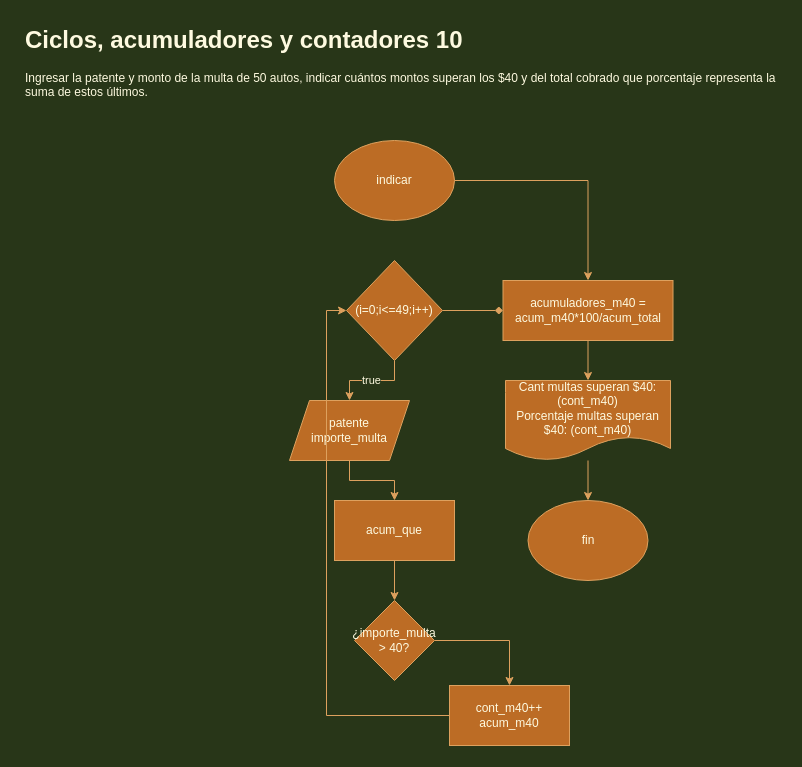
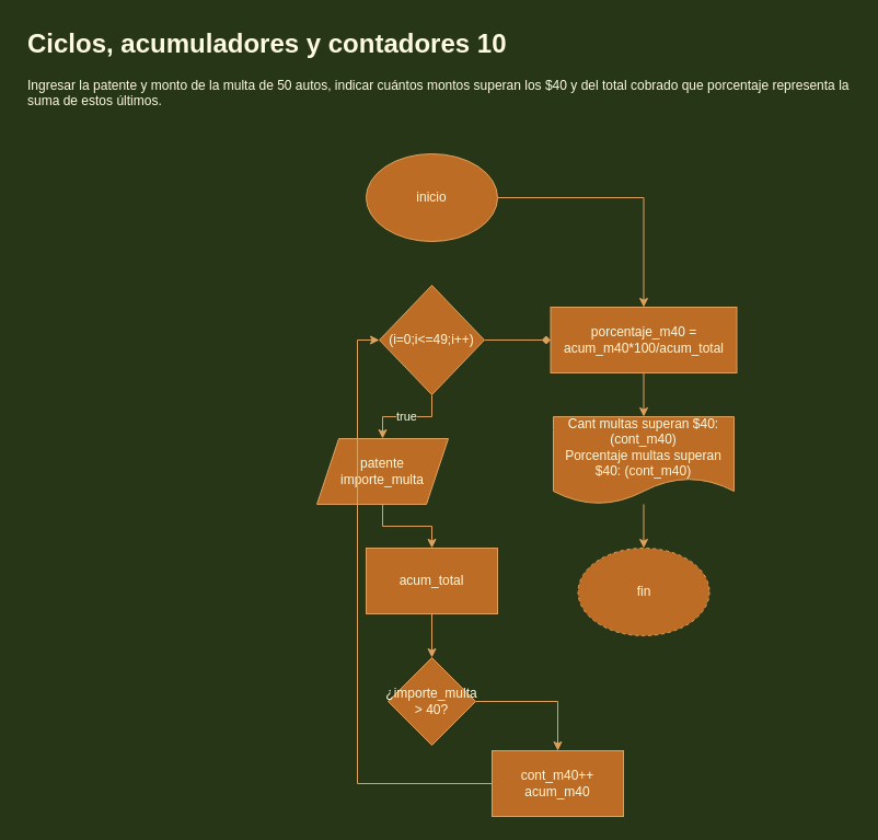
  <mxCell id="0" />
  <mxCell id="1" parent="0" />
  <mxCell id="2" value="&lt;h1&gt;Ciclos, acumuladores y contadores 10&lt;/h1&gt;&lt;p&gt;Ingresar la patente y monto de la multa de 50 autos, indicar cuántos montos superan los $40 y del total cobrado que porcentaje representa la suma de estos últimos.&lt;/p&gt;" style="text;html=1;strokeColor=none;fillColor=none;spacing=5;spacingTop=-20;whiteSpace=wrap;overflow=hidden;rounded=0;fontColor=#FEFAE0;" vertex="1" parent="1"><mxGeometry x="20" y="20" width="760" height="120" as="geometry" /></mxCell>
  <mxCell id="3" value="" style="edgeStyle=orthogonalEdgeStyle;rounded=0;orthogonalLoop=1;jettySize=auto;html=1;labelBackgroundColor=#283618;strokeColor=#DDA15E;fontColor=#FEFAE0;" edge="1" parent="1" source="4" target="17"><mxGeometry relative="1" as="geometry"><mxPoint x="394" y="260" as="targetPoint" /></mxGeometry></mxCell>
- <mxCell id="4" value="indicar" style="ellipse;whiteSpace=wrap;html=1;fillColor=#BC6C25;strokeColor=#DDA15E;fontColor=#FEFAE0;" vertex="1" parent="1"><mxGeometry x="334" y="140" width="120" height="80" as="geometry" /></mxCell>
+ <mxCell id="4" value="inicio" style="ellipse;whiteSpace=wrap;html=1;fillColor=#BC6C25;strokeColor=#DDA15E;fontColor=#FEFAE0;" vertex="1" parent="1"><mxGeometry x="334" y="140" width="120" height="80" as="geometry" /></mxCell>
  <mxCell id="5" value="true" style="edgeStyle=orthogonalEdgeStyle;rounded=0;orthogonalLoop=1;jettySize=auto;html=1;labelBackgroundColor=#283618;strokeColor=#DDA15E;fontColor=#FEFAE0;" edge="1" parent="1" source="7" target="9"><mxGeometry relative="1" as="geometry" /></mxCell>
  <mxCell id="6" value="" style="edgeStyle=orthogonalEdgeStyle;rounded=0;orthogonalLoop=1;jettySize=auto;html=1;labelBackgroundColor=#283618;strokeColor=#DDA15E;fontColor=#FEFAE0;endArrow=diamond;" edge="1" parent="1" source="7" target="17"><mxGeometry relative="1" as="geometry" /></mxCell>
  <mxCell id="7" value="(i=0;i&amp;lt;=49;i++)" style="rhombus;whiteSpace=wrap;html=1;fillColor=#BC6C25;strokeColor=#DDA15E;fontColor=#FEFAE0;" vertex="1" parent="1"><mxGeometry x="346" y="260" width="96" height="100" as="geometry" /></mxCell>
  <mxCell id="8" value="" style="edgeStyle=orthogonalEdgeStyle;rounded=0;orthogonalLoop=1;jettySize=auto;html=1;labelBackgroundColor=#283618;strokeColor=#DDA15E;fontColor=#FEFAE0;" edge="1" parent="1" source="9" target="15"><mxGeometry relative="1" as="geometry" /></mxCell>
  <mxCell id="9" value="patente&lt;br&gt;importe_multa" style="shape=parallelogram;perimeter=parallelogramPerimeter;whiteSpace=wrap;html=1;fixedSize=1;fillColor=#BC6C25;strokeColor=#DDA15E;fontColor=#FEFAE0;" vertex="1" parent="1"><mxGeometry x="289" y="400" width="120" height="60" as="geometry" /></mxCell>
  <mxCell id="10" value="" style="edgeStyle=orthogonalEdgeStyle;rounded=0;orthogonalLoop=1;jettySize=auto;html=1;labelBackgroundColor=#283618;strokeColor=#DDA15E;fontColor=#FEFAE0;" edge="1" parent="1" source="11" target="13"><mxGeometry relative="1" as="geometry" /></mxCell>
  <mxCell id="11" value="¿importe_multa &amp;gt; 40?" style="rhombus;whiteSpace=wrap;html=1;fillColor=#BC6C25;strokeColor=#DDA15E;fontColor=#FEFAE0;" vertex="1" parent="1"><mxGeometry x="354" y="600" width="80" height="80" as="geometry" /></mxCell>
  <mxCell id="12" style="edgeStyle=orthogonalEdgeStyle;rounded=0;orthogonalLoop=1;jettySize=auto;html=1;entryX=0;entryY=0.5;entryDx=0;entryDy=0;exitX=0;exitY=0.5;exitDx=0;exitDy=0;labelBackgroundColor=#283618;strokeColor=#DDA15E;fontColor=#FEFAE0;" edge="1" parent="1" source="13" target="7"><mxGeometry relative="1" as="geometry" /></mxCell>
  <mxCell id="13" value="cont_m40++&lt;br&gt;acum_m40" style="whiteSpace=wrap;html=1;fillColor=#BC6C25;strokeColor=#DDA15E;fontColor=#FEFAE0;" vertex="1" parent="1"><mxGeometry x="449" y="685" width="120" height="60" as="geometry" /></mxCell>
  <mxCell id="14" value="" style="edgeStyle=orthogonalEdgeStyle;rounded=0;orthogonalLoop=1;jettySize=auto;html=1;labelBackgroundColor=#283618;strokeColor=#DDA15E;fontColor=#FEFAE0;" edge="1" parent="1" source="15" target="11"><mxGeometry relative="1" as="geometry" /></mxCell>
- <mxCell id="15" value="acum_que" style="whiteSpace=wrap;html=1;fillColor=#BC6C25;strokeColor=#DDA15E;fontColor=#FEFAE0;" vertex="1" parent="1"><mxGeometry x="334" y="500" width="120" height="60" as="geometry" /></mxCell>
+ <mxCell id="15" value="acum_total" style="whiteSpace=wrap;html=1;fillColor=#BC6C25;strokeColor=#DDA15E;fontColor=#FEFAE0;" vertex="1" parent="1"><mxGeometry x="334" y="500" width="120" height="60" as="geometry" /></mxCell>
  <mxCell id="16" value="" style="edgeStyle=orthogonalEdgeStyle;rounded=0;orthogonalLoop=1;jettySize=auto;html=1;labelBackgroundColor=#283618;strokeColor=#DDA15E;fontColor=#FEFAE0;" edge="1" parent="1" source="17" target="19"><mxGeometry relative="1" as="geometry" /></mxCell>
- <mxCell id="17" value="acumuladores_m40 = acum_m40*100/acum_total" style="rounded=0;whiteSpace=wrap;html=1;fillColor=#BC6C25;strokeColor=#DDA15E;fontColor=#FEFAE0;" vertex="1" parent="1"><mxGeometry x="502.5" y="280" width="170" height="60" as="geometry" /></mxCell>
+ <mxCell id="17" value="porcentaje_m40 = acum_m40*100/acum_total" style="rounded=0;whiteSpace=wrap;html=1;fillColor=#BC6C25;strokeColor=#DDA15E;fontColor=#FEFAE0;" vertex="1" parent="1"><mxGeometry x="502.5" y="280" width="170" height="60" as="geometry" /></mxCell>
  <mxCell id="18" value="" style="edgeStyle=orthogonalEdgeStyle;rounded=0;orthogonalLoop=1;jettySize=auto;html=1;labelBackgroundColor=#283618;strokeColor=#DDA15E;fontColor=#FEFAE0;" edge="1" parent="1" source="19" target="20"><mxGeometry relative="1" as="geometry" /></mxCell>
  <mxCell id="19" value="Cant multas superan $40: (cont_m40)&lt;br&gt;Porcentaje multas superan $40: (cont_m40)" style="shape=document;whiteSpace=wrap;html=1;boundedLbl=1;rounded=0;fillColor=#BC6C25;strokeColor=#DDA15E;fontColor=#FEFAE0;" vertex="1" parent="1"><mxGeometry x="505" y="380" width="165" height="80" as="geometry" /></mxCell>
- <mxCell id="20" value="fin" style="ellipse;whiteSpace=wrap;html=1;rounded=0;fillColor=#BC6C25;strokeColor=#DDA15E;fontColor=#FEFAE0;" vertex="1" parent="1"><mxGeometry x="527.5" y="500" width="120" height="80" as="geometry" /></mxCell>
+ <mxCell id="20" value="fin" style="ellipse;whiteSpace=wrap;html=1;rounded=0;fillColor=#BC6C25;strokeColor=#DDA15E;fontColor=#FEFAE0;dashed=1;" vertex="1" parent="1"><mxGeometry x="527.5" y="500" width="120" height="80" as="geometry" /></mxCell>
